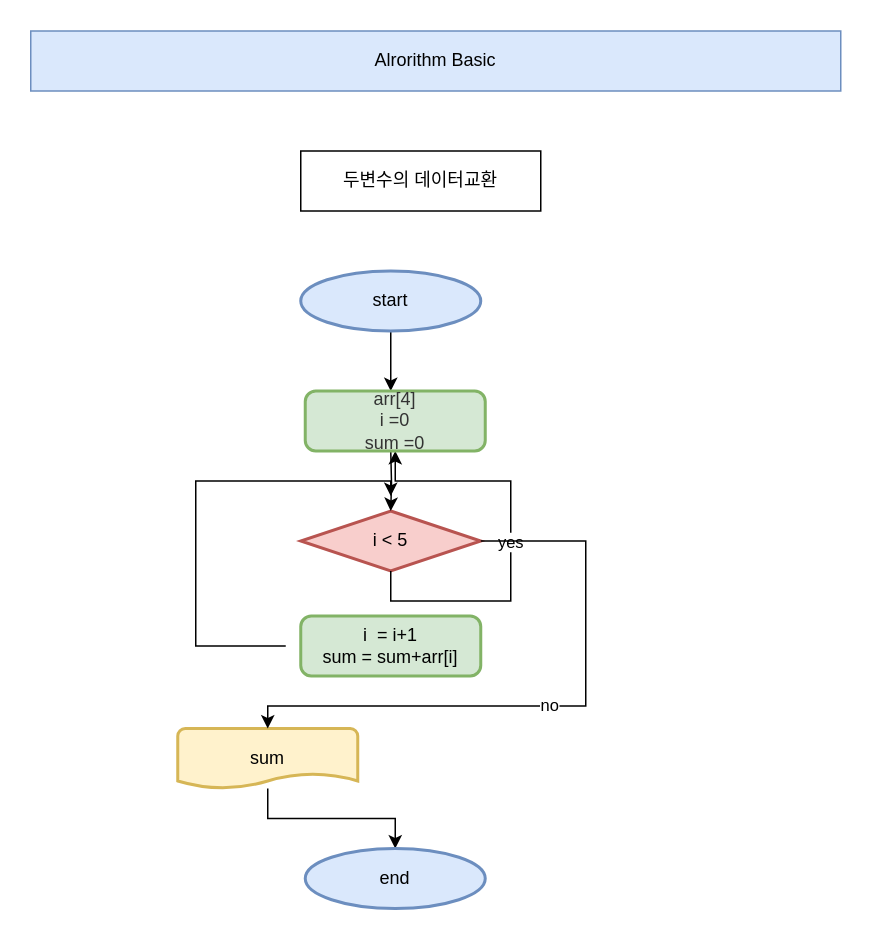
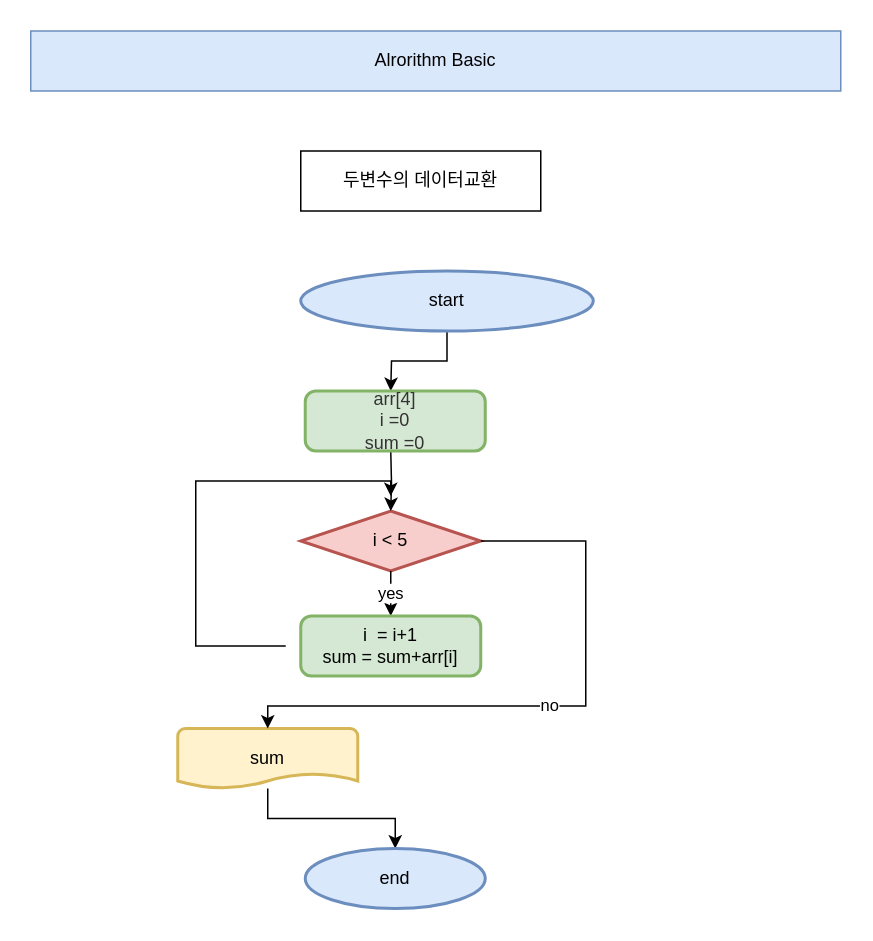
  <mxCell id="0" />
  <mxCell id="1" parent="0" />
  <mxCell id="2" value="Alrorithm Basic" style="rounded=0;whiteSpace=wrap;html=1;fillColor=#dae8fc;strokeColor=#6c8ebf;" vertex="1" parent="1"><mxGeometry x="20" y="20" width="540" height="40" as="geometry" /></mxCell>
  <mxCell id="3" value="두변수의 데이터교환" style="rounded=0;whiteSpace=wrap;html=1;" vertex="1" parent="1"><mxGeometry x="200" y="100" width="160" height="40" as="geometry" /></mxCell>
  <mxCell id="4" value="" style="edgeStyle=orthogonalEdgeStyle;rounded=0;orthogonalLoop=1;jettySize=auto;html=1;" edge="1" parent="1" source="5"><mxGeometry relative="1" as="geometry"><mxPoint x="260" y="260" as="targetPoint" /></mxGeometry></mxCell>
- <mxCell id="5" value="start" style="strokeWidth=2;html=1;shape=mxgraph.flowchart.start_1;whiteSpace=wrap;fillColor=#dae8fc;strokeColor=#6c8ebf;" vertex="1" parent="1"><mxGeometry x="200" y="180" width="120" height="40" as="geometry" /></mxCell>
+ <mxCell id="5" value="start" style="strokeWidth=2;html=1;shape=mxgraph.flowchart.start_1;whiteSpace=wrap;fillColor=#dae8fc;strokeColor=#6c8ebf;" vertex="1" parent="1"><mxGeometry x="200" y="180" width="195" height="40" as="geometry" /></mxCell>
  <mxCell id="6" value="i &amp;lt; 5" style="strokeWidth=2;html=1;shape=mxgraph.flowchart.decision;whiteSpace=wrap;fillColor=#f8cecc;strokeColor=#b85450;" vertex="1" parent="1"><mxGeometry x="200" y="340" width="120" height="40" as="geometry" /></mxCell>
  <mxCell id="7" value="" style="edgeStyle=orthogonalEdgeStyle;rounded=0;orthogonalLoop=1;jettySize=auto;html=1;" edge="1" parent="1" target="6"><mxGeometry relative="1" as="geometry"><mxPoint x="260" y="300" as="sourcePoint" /></mxGeometry></mxCell>
- <mxCell id="8" value="yes" style="edgeStyle=orthogonalEdgeStyle;rounded=0;orthogonalLoop=1;jettySize=auto;html=1;exitX=0.5;exitY=1;exitDx=0;exitDy=0;exitPerimeter=0;" edge="1" parent="1" source="6" target="15"><mxGeometry relative="1" as="geometry"><mxPoint x="360" y="360" as="targetPoint" /></mxGeometry></mxCell>
+ <mxCell id="8" value="yes" style="edgeStyle=orthogonalEdgeStyle;rounded=0;orthogonalLoop=1;jettySize=auto;html=1;exitX=0.5;exitY=1;exitDx=0;exitDy=0;exitPerimeter=0;entryX=0.5;entryY=0;entryDx=0;entryDy=0;" edge="1" parent="1" source="6" target="10"><mxGeometry relative="1" as="geometry"><mxPoint x="360" y="360" as="targetPoint" /></mxGeometry></mxCell>
  <mxCell id="9" style="edgeStyle=orthogonalEdgeStyle;rounded=0;orthogonalLoop=1;jettySize=auto;html=1;" edge="1" parent="1"><mxGeometry relative="1" as="geometry"><mxPoint x="260" y="330" as="targetPoint" /><mxPoint x="190" y="430" as="sourcePoint" /><Array as="points"><mxPoint x="130" y="430" /><mxPoint x="130" y="320" /><mxPoint x="260" y="320" /></Array></mxGeometry></mxCell>
  <mxCell id="10" value="i&amp;nbsp; = i+1&lt;br&gt;sum = sum+arr[i]" style="rounded=1;whiteSpace=wrap;html=1;absoluteArcSize=1;arcSize=14;strokeWidth=2;fillColor=#d5e8d4;strokeColor=#82b366;" vertex="1" parent="1"><mxGeometry x="200" y="410" width="120" height="40" as="geometry" /></mxCell>
  <mxCell id="11" style="edgeStyle=orthogonalEdgeStyle;rounded=0;orthogonalLoop=1;jettySize=auto;html=1;" edge="1" parent="1" source="12" target="13"><mxGeometry relative="1" as="geometry" /></mxCell>
  <mxCell id="12" value="sum" style="strokeWidth=2;html=1;shape=mxgraph.flowchart.document2;whiteSpace=wrap;size=0.25;fillColor=#fff2cc;strokeColor=#d6b656;" vertex="1" parent="1"><mxGeometry x="118" y="485" width="120" height="40" as="geometry" /></mxCell>
  <mxCell id="13" value="end" style="strokeWidth=2;html=1;shape=mxgraph.flowchart.start_1;whiteSpace=wrap;fillColor=#dae8fc;strokeColor=#6c8ebf;" vertex="1" parent="1"><mxGeometry x="203" y="565" width="120" height="40" as="geometry" /></mxCell>
  <mxCell id="14" value="no" style="edgeStyle=orthogonalEdgeStyle;rounded=0;orthogonalLoop=1;jettySize=auto;html=1;entryX=0.5;entryY=0;entryDx=0;entryDy=0;entryPerimeter=0;exitX=1;exitY=0.5;exitDx=0;exitDy=0;exitPerimeter=0;" edge="1" parent="1" source="6" target="12"><mxGeometry relative="1" as="geometry"><Array as="points"><mxPoint x="390" y="360" /><mxPoint x="390" y="470" /></Array></mxGeometry></mxCell>
  <mxCell id="15" value="&lt;span style=&quot;color: rgb(51, 51, 51);&quot;&gt;arr[4]&lt;/span&gt;&lt;br style=&quot;color: rgb(51, 51, 51);&quot;&gt;&lt;span style=&quot;color: rgb(51, 51, 51);&quot;&gt;i =0&lt;/span&gt;&lt;br style=&quot;color: rgb(51, 51, 51);&quot;&gt;&lt;span style=&quot;color: rgb(51, 51, 51);&quot;&gt;sum =0&lt;/span&gt;" style="rounded=1;whiteSpace=wrap;html=1;absoluteArcSize=1;arcSize=14;strokeWidth=2;fillColor=#d5e8d4;strokeColor=#82b366;" vertex="1" parent="1"><mxGeometry x="203" y="260" width="120" height="40" as="geometry" /></mxCell>
